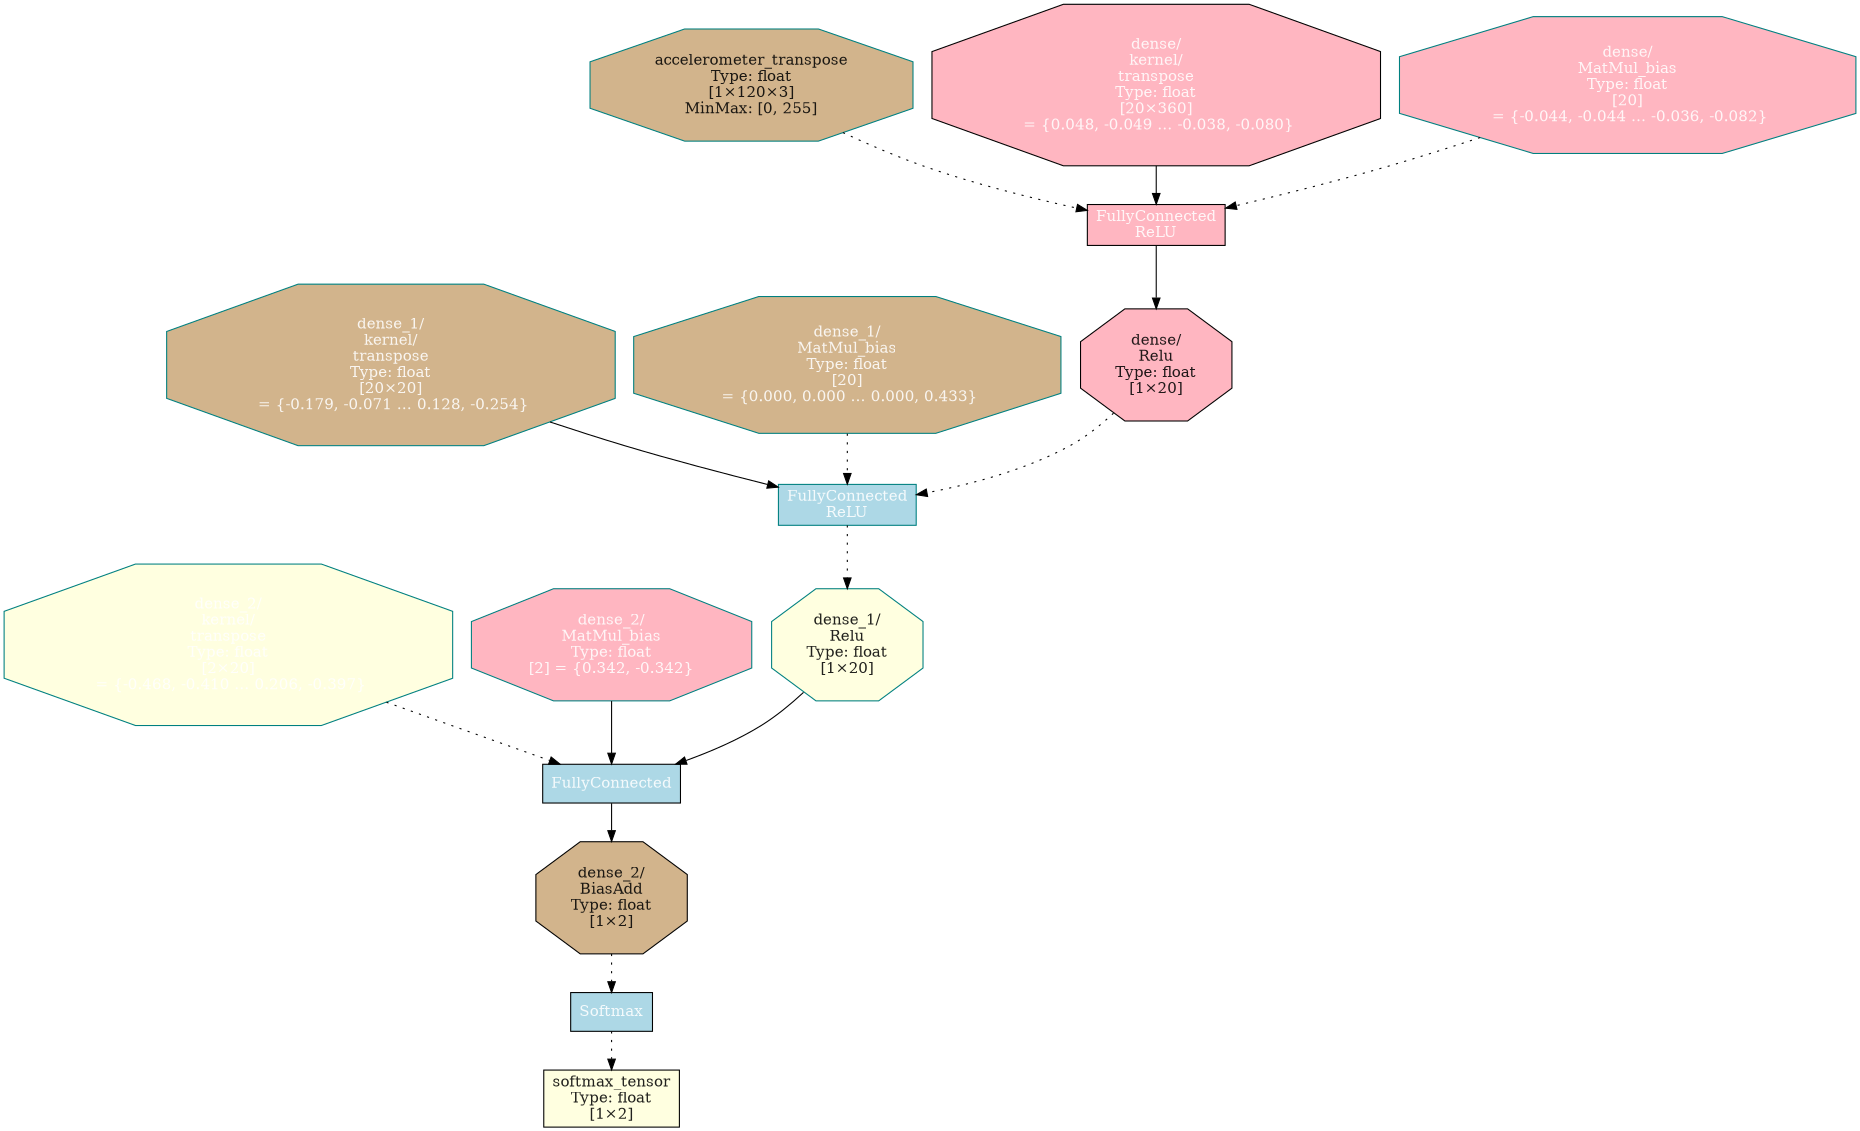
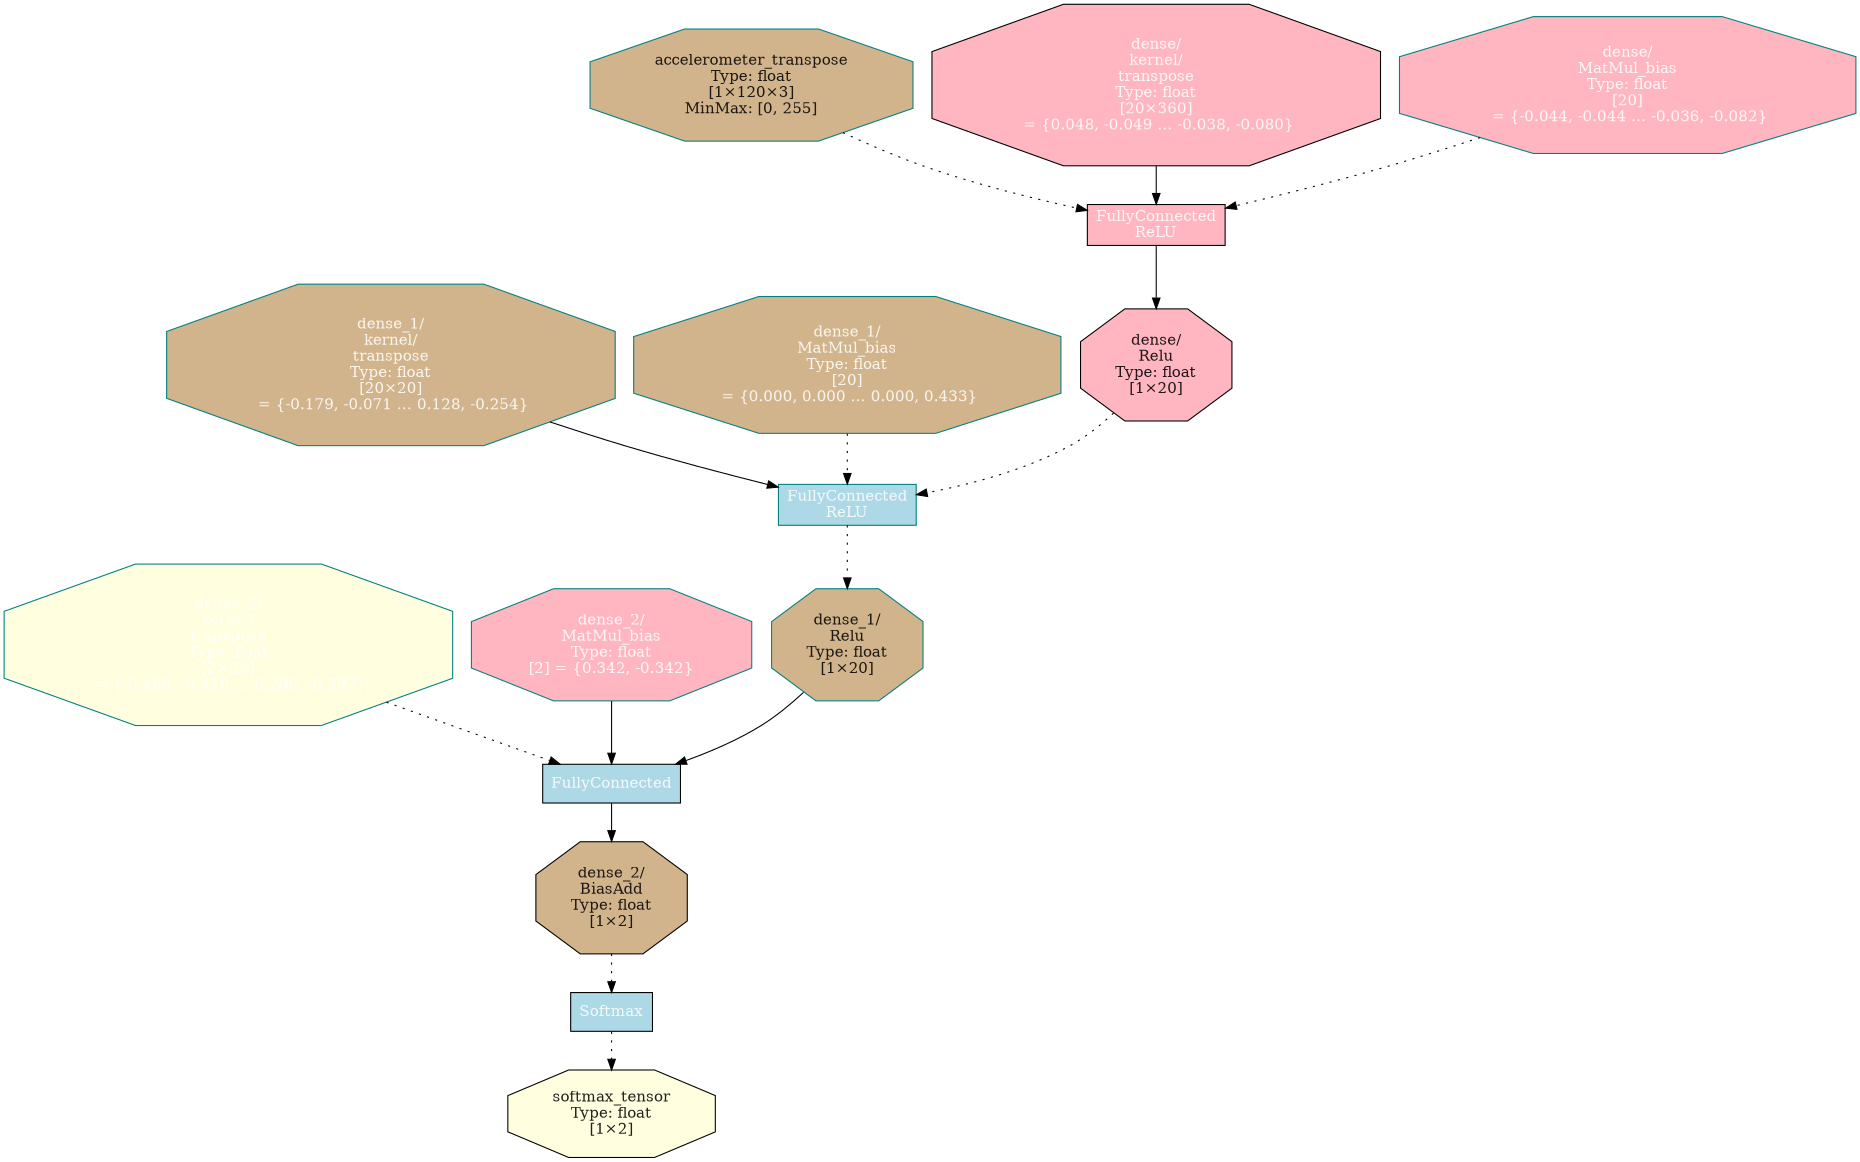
  digraph {
    node [color=teal fillcolor=lightpink fontcolor="#FFFFFFDD" shape=octagon style=filled]
    edge [style=dotted]
    n1 [color=black label="FullyConnected\nReLU" shape=box]
    n2 [color=black fontcolor="#000000DD" label="dense/\nRelu\nType: float\n[1×20]"]
    n3 [fillcolor=lightblue label="FullyConnected\nReLU" shape=box]
    n4 [fillcolor=tan fontcolor="#000000DD" label="accelerometer_transpose\nType: float\n[1×120×3]\nMinMax: [0, 255]"]
    n5 [color=black label="dense/\nkernel/\ntranspose\nType: float\n[20×360]\n = {0.048, -0.049 … -0.038, -0.080}"]
    n6 [label="dense/\nMatMul_bias\nType: float\n[20]\n = {-0.044, -0.044 … -0.036, -0.082}"]
-   n7 [fillcolor=lightyellow fontcolor="#000000DD" label="dense_1/\nRelu\nType: float\n[1×20]"]
+   n7 [fillcolor=tan fontcolor="#000000DD" label="dense_1/\nRelu\nType: float\n[1×20]"]
    n8 [color=black fillcolor=lightblue label=FullyConnected shape=box]
    n9 [fillcolor=tan label="dense_1/\nkernel/\ntranspose\nType: float\n[20×20]\n = {-0.179, -0.071 … 0.128, -0.254}"]
    n10 [fillcolor=tan label="dense_1/\nMatMul_bias\nType: float\n[20]\n = {0.000, 0.000 … 0.000, 0.433}"]
    n11 [color=black fillcolor=tan fontcolor="#000000DD" label="dense_2/\nBiasAdd\nType: float\n[1×2]"]
    n12 [color=black fillcolor=lightblue label=Softmax shape=box]
    n13 [fillcolor=lightyellow label="dense_2/\nkernel/\ntranspose\nType: float\n[2×20]\n = {-0.468, -0.410 … 0.206, -0.397}"]
    n14 [label="dense_2/\nMatMul_bias\nType: float\n[2] = {0.342, -0.342}"]
-   n15 [color=black fillcolor=lightyellow fontcolor="#000000DD" label="softmax_tensor\nType: float\n[1×2]" shape=box]
+   n15 [color=black fillcolor=lightyellow fontcolor="#000000DD" label="softmax_tensor\nType: float\n[1×2]"]
    n1 -> n2 [style=solid]
    n2 -> n3
    n3 -> n7
    n4 -> n1
    n5 -> n1 [style=solid]
    n6 -> n1
    n7 -> n8 [style=solid]
    n8 -> n11 [style=solid]
    n9 -> n3 [style=solid]
    n10 -> n3
    n11 -> n12
    n12 -> n15
    n13 -> n8
    n14 -> n8 [style=solid]
  }
